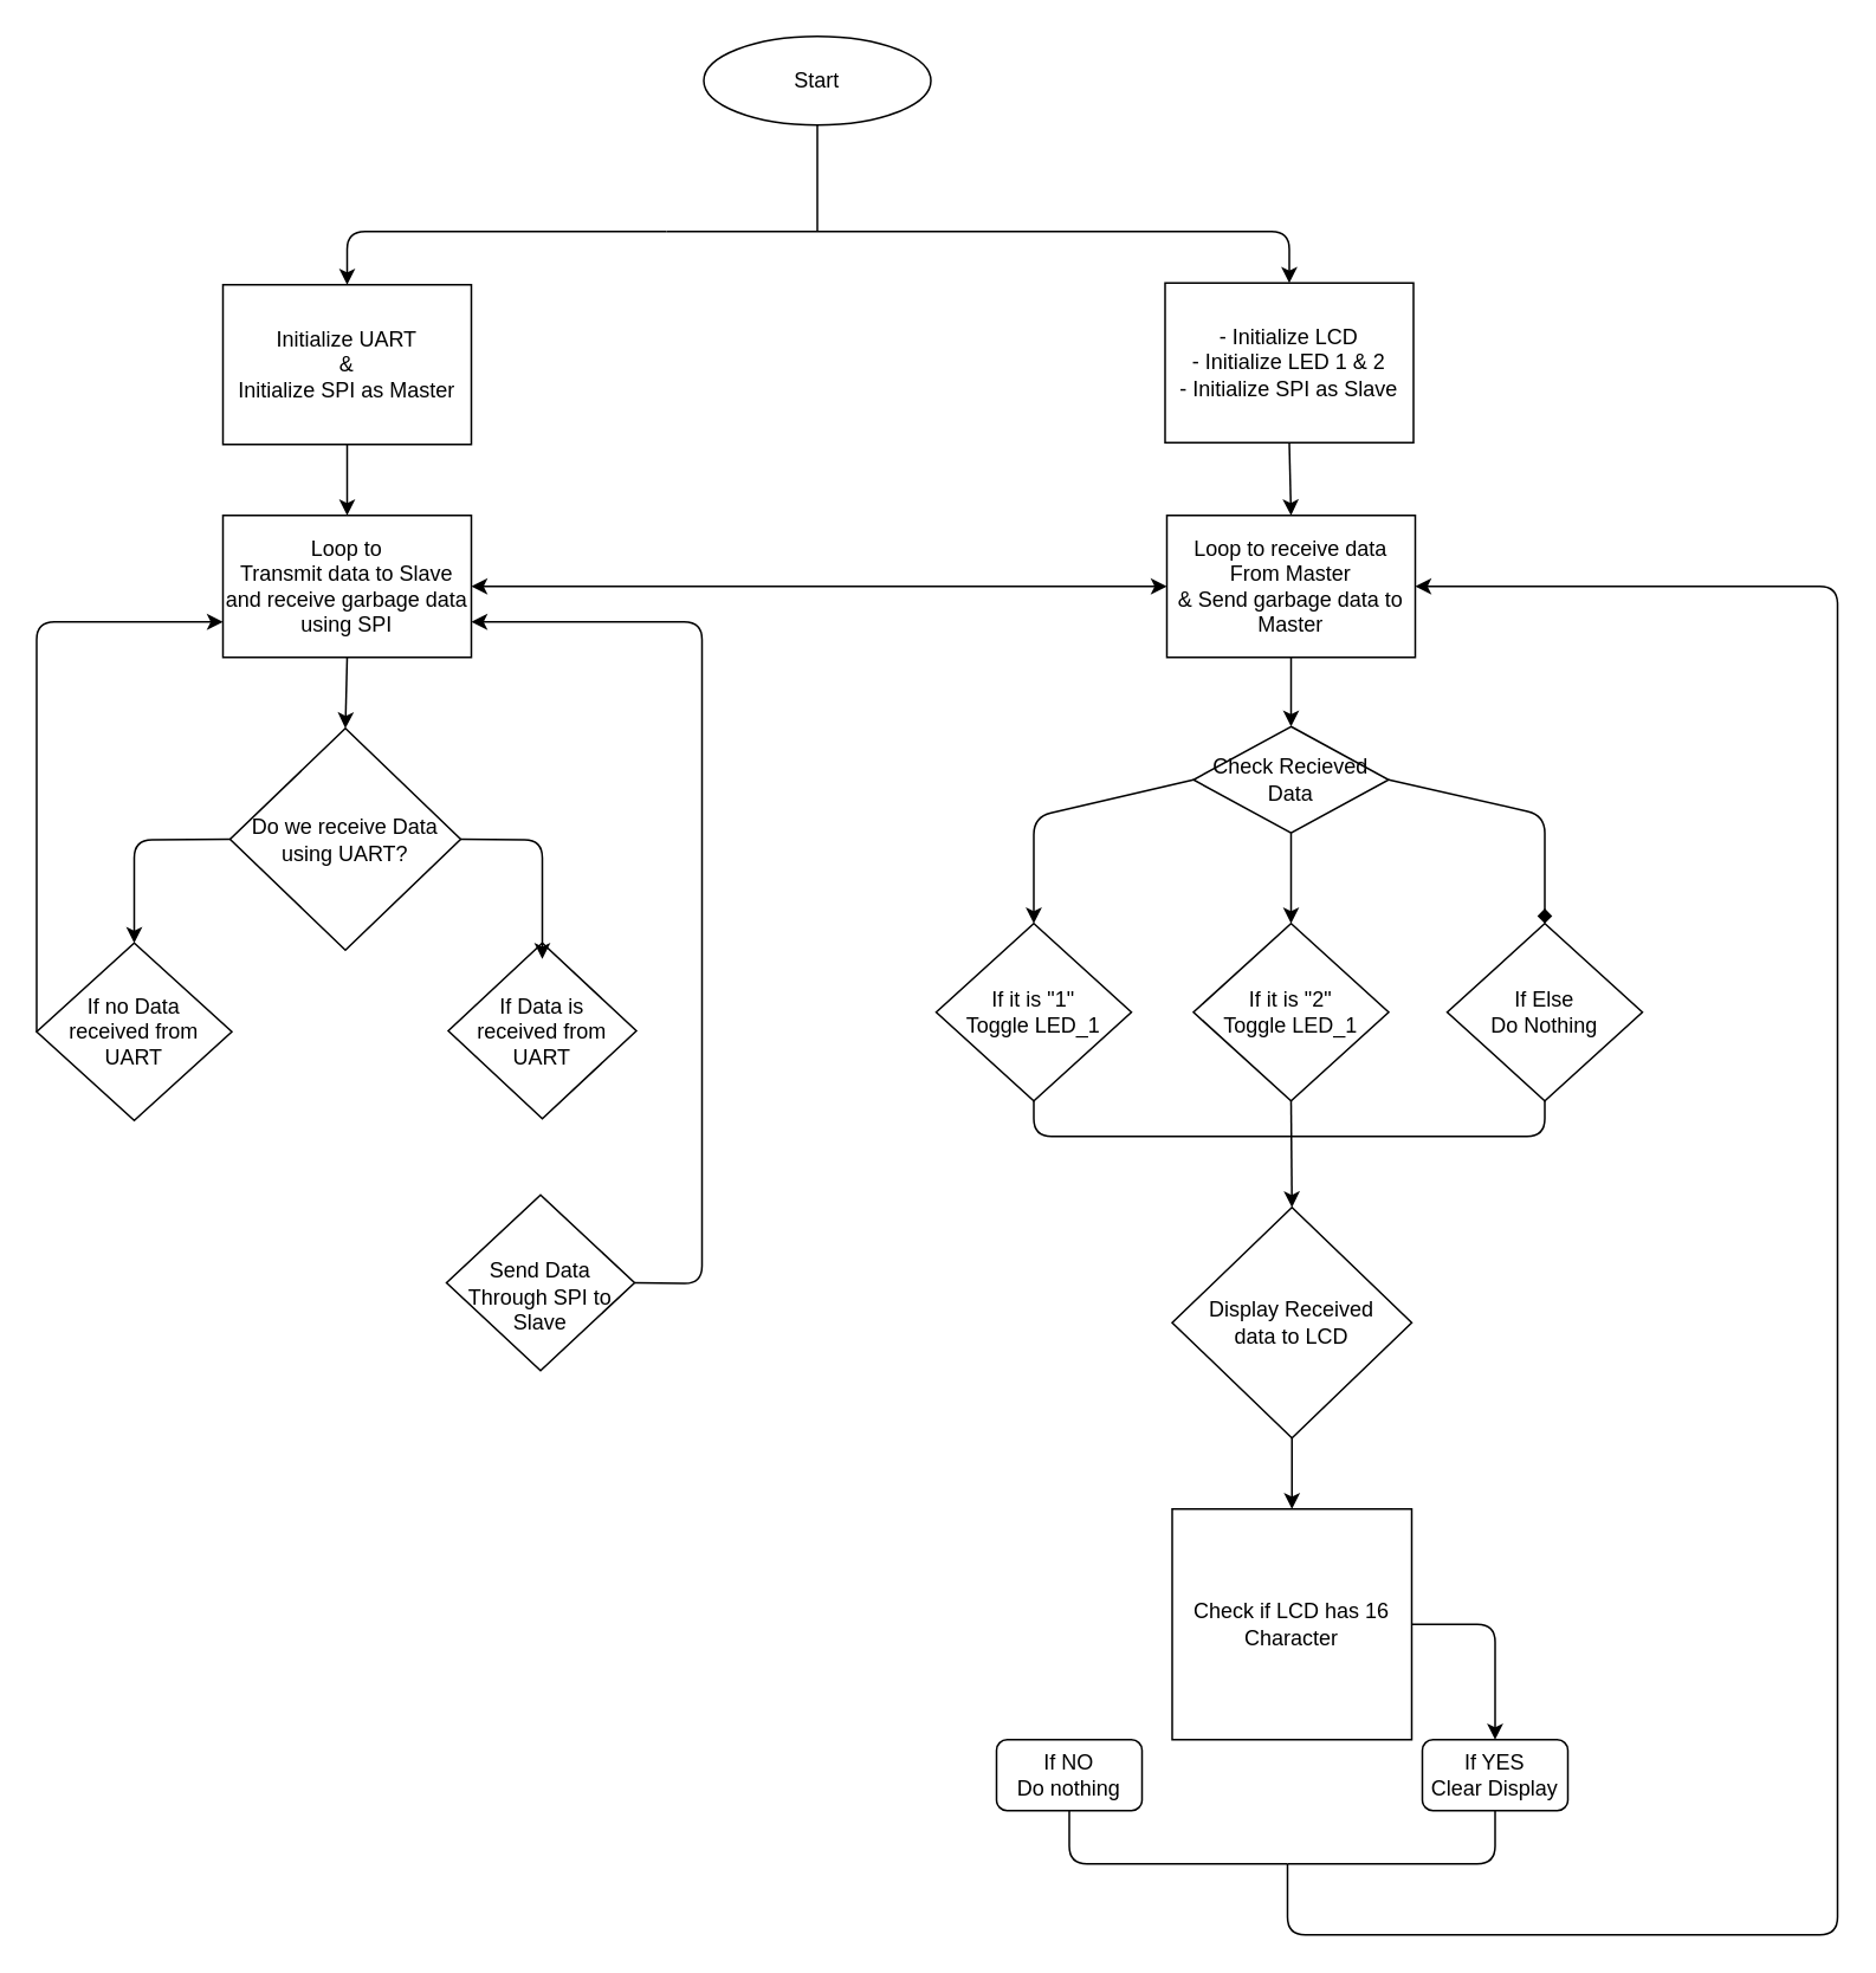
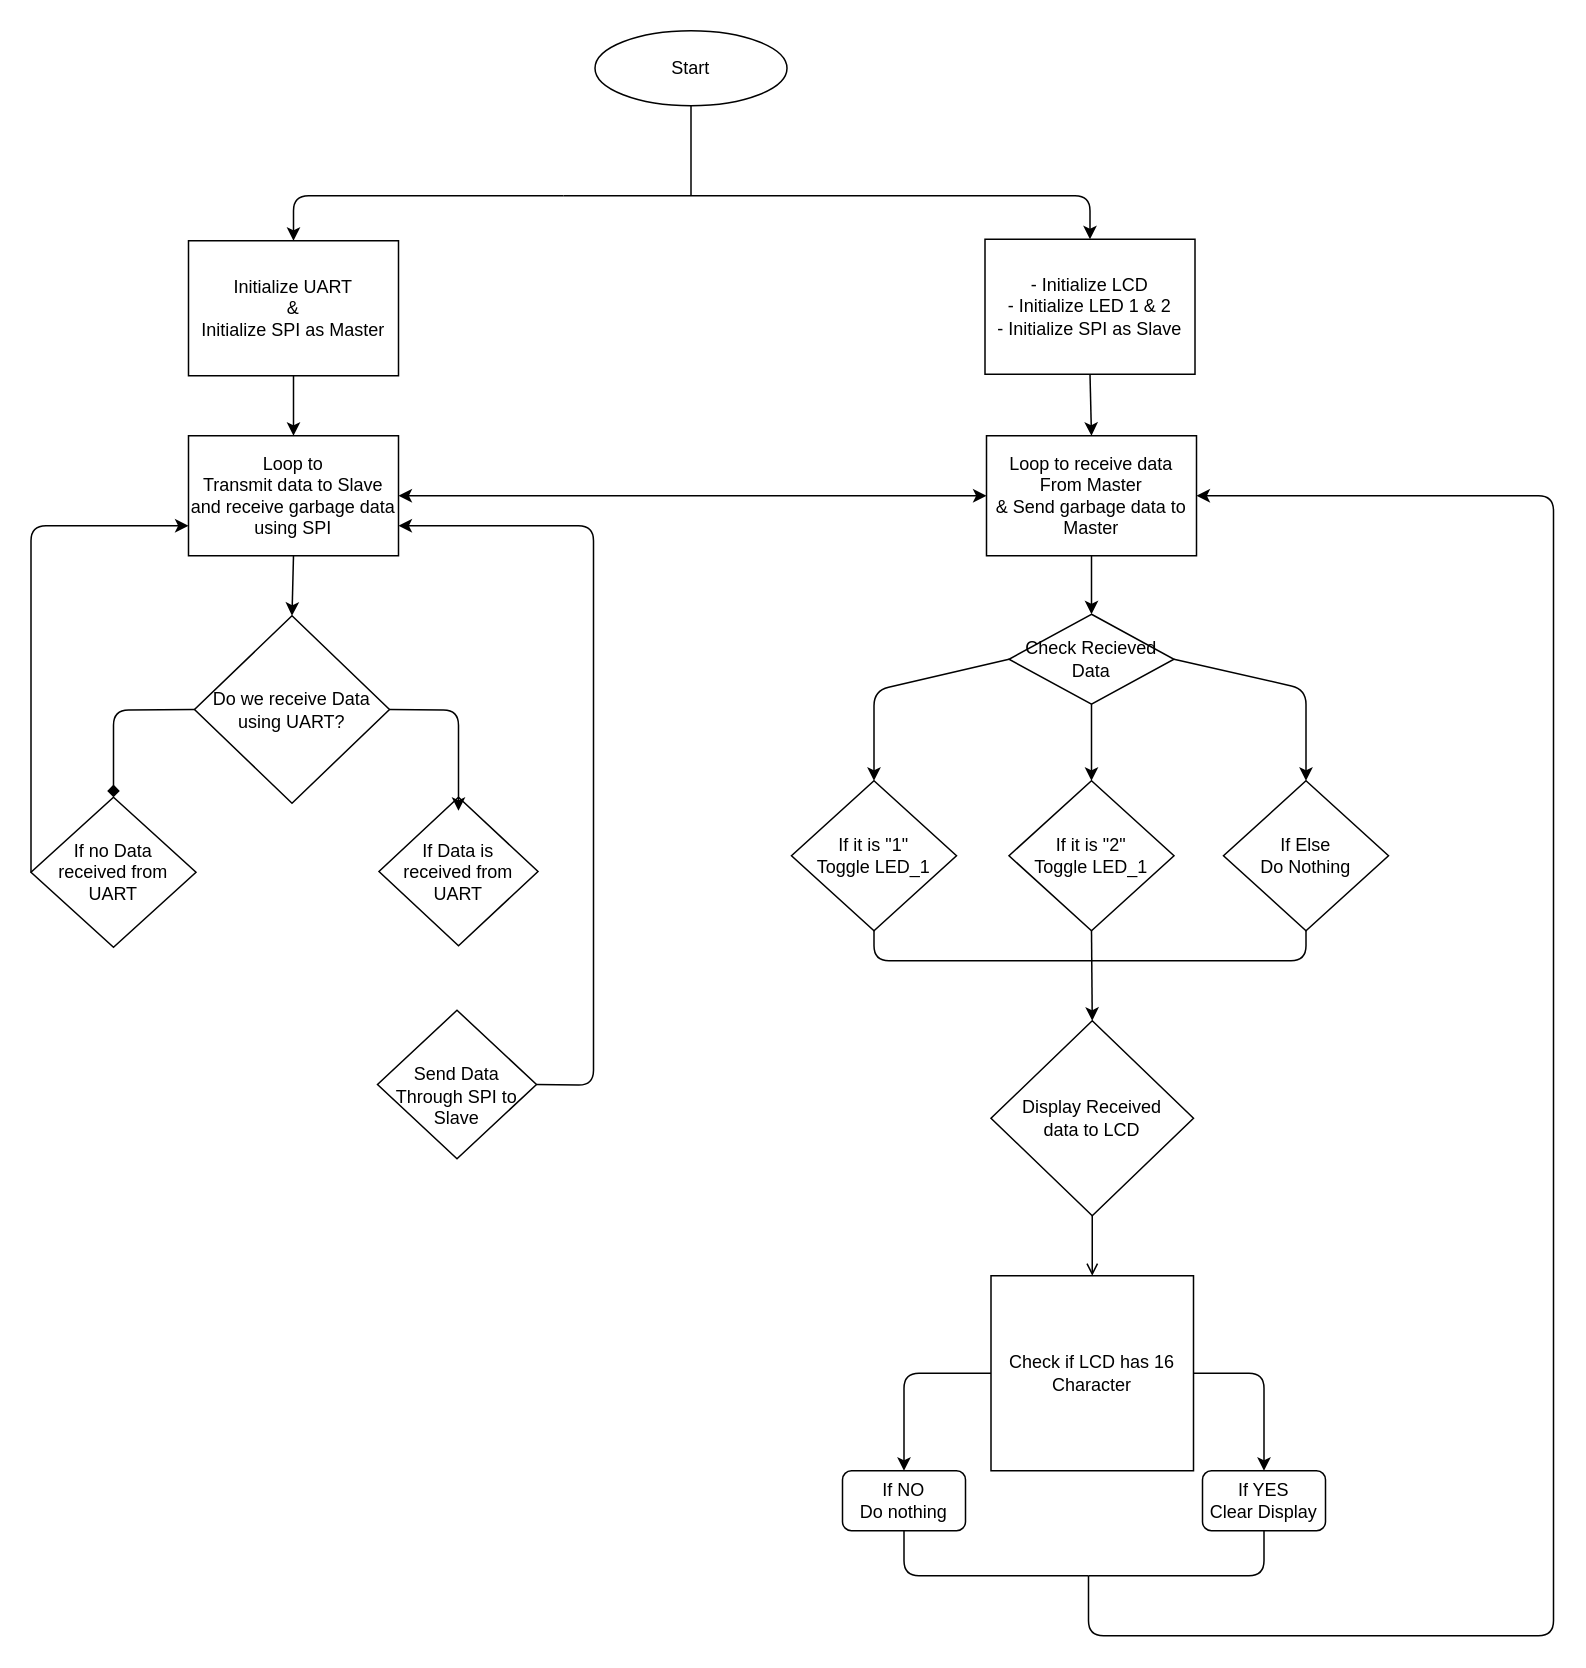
  <mxCell id="0" />
  <mxCell id="1" parent="0" />
  <mxCell id="2" value="Start" style="ellipse;whiteSpace=wrap;html=1;" parent="1" vertex="1"><mxGeometry x="396" y="20" width="128" height="50" as="geometry" /></mxCell>
  <mxCell id="3" value="Initialize UART&lt;br&gt;&amp;amp;&lt;br&gt;Initialize SPI as Master" style="rounded=0;whiteSpace=wrap;html=1;" parent="1" vertex="1"><mxGeometry x="125" y="160" width="140" height="90" as="geometry" /></mxCell>
  <mxCell id="4" value="&lt;span&gt;- Initialize LCD&lt;br&gt;&lt;/span&gt;- Initialize LED 1 &amp;amp; 2&lt;span&gt;&lt;br&gt;&lt;/span&gt;&lt;span&gt;- Initialize SPI as Slave&lt;br&gt;&lt;/span&gt;" style="rounded=0;whiteSpace=wrap;html=1;" parent="1" vertex="1"><mxGeometry x="656" y="159" width="140" height="90" as="geometry" /></mxCell>
  <mxCell id="5" value="Loop to&lt;br&gt;Transmit data to Slave and receive garbage data using SPI" style="rounded=0;whiteSpace=wrap;html=1;" parent="1" vertex="1"><mxGeometry x="125" y="290" width="140" height="80" as="geometry" /></mxCell>
  <mxCell id="6" value="Loop to receive data From Master&lt;br&gt;&amp;amp; Send garbage data to Master" style="rounded=0;whiteSpace=wrap;html=1;" parent="1" vertex="1"><mxGeometry x="657" y="290" width="140" height="80" as="geometry" /></mxCell>
  <mxCell id="7" value="Display Received&lt;br&gt;data to LCD" style="rhombus;whiteSpace=wrap;html=1;" parent="1" vertex="1"><mxGeometry x="660" y="680" width="135" height="130" as="geometry" /></mxCell>
  <mxCell id="8" value="Do we receive Data using UART?" style="rhombus;whiteSpace=wrap;html=1;" parent="1" vertex="1"><mxGeometry x="129" y="410" width="130" height="125" as="geometry" /></mxCell>
  <mxCell id="9" value="" style="endArrow=classic;html=1;entryX=0.5;entryY=0;entryDx=0;entryDy=0;exitX=0.5;exitY=1;exitDx=0;exitDy=0;" parent="1" source="5" target="8" edge="1"><mxGeometry width="50" height="50" relative="1" as="geometry"><mxPoint x="155" y="370" as="sourcePoint" /><mxPoint x="145" y="370" as="targetPoint" /><Array as="points" /></mxGeometry></mxCell>
  <mxCell id="10" value="" style="endArrow=classic;startArrow=classic;html=1;entryX=0;entryY=0.5;entryDx=0;entryDy=0;exitX=1;exitY=0.5;exitDx=0;exitDy=0;" parent="1" source="5" target="6" edge="1"><mxGeometry width="50" height="50" relative="1" as="geometry"><mxPoint x="255" y="300" as="sourcePoint" /><mxPoint x="295" y="250" as="targetPoint" /></mxGeometry></mxCell>
  <mxCell id="11" value="" style="endArrow=classic;html=1;entryX=0.5;entryY=0;entryDx=0;entryDy=0;" parent="1" target="4" edge="1"><mxGeometry width="50" height="50" relative="1" as="geometry"><mxPoint x="375" y="130" as="sourcePoint" /><mxPoint x="545" y="130" as="targetPoint" /><Array as="points"><mxPoint x="545" y="130" /><mxPoint x="726" y="130" /></Array></mxGeometry></mxCell>
  <mxCell id="12" value="" style="endArrow=none;html=1;entryX=0.5;entryY=1;entryDx=0;entryDy=0;" parent="1" target="2" edge="1"><mxGeometry width="50" height="50" relative="1" as="geometry"><mxPoint x="460" y="130" as="sourcePoint" /><mxPoint x="375" y="70" as="targetPoint" /><Array as="points" /></mxGeometry></mxCell>
  <mxCell id="13" value="" style="endArrow=classic;html=1;entryX=0.5;entryY=0;entryDx=0;entryDy=0;" parent="1" target="3" edge="1"><mxGeometry width="50" height="50" relative="1" as="geometry"><mxPoint x="375" y="130" as="sourcePoint" /><mxPoint x="485" y="200" as="targetPoint" /><Array as="points"><mxPoint x="195" y="130" /></Array></mxGeometry></mxCell>
  <mxCell id="14" value="" style="endArrow=classic;html=1;exitX=0.5;exitY=1;exitDx=0;exitDy=0;entryX=0.5;entryY=0;entryDx=0;entryDy=0;" parent="1" source="3" target="5" edge="1"><mxGeometry width="50" height="50" relative="1" as="geometry"><mxPoint x="435" y="250" as="sourcePoint" /><mxPoint x="485" y="200" as="targetPoint" /></mxGeometry></mxCell>
  <mxCell id="15" value="" style="endArrow=classic;html=1;exitX=0.5;exitY=1;exitDx=0;exitDy=0;entryX=0.5;entryY=0;entryDx=0;entryDy=0;" parent="1" source="4" target="6" edge="1"><mxGeometry width="50" height="50" relative="1" as="geometry"><mxPoint x="435" y="490" as="sourcePoint" /><mxPoint x="485" y="440" as="targetPoint" /></mxGeometry></mxCell>
  <mxCell id="16" value="Check if LCD has 16 Character" style="whiteSpace=wrap;html=1;rounded=0;" parent="1" vertex="1"><mxGeometry x="660" y="850" width="135" height="130" as="geometry" /></mxCell>
- <mxCell id="17" value="" style="endArrow=classic;html=1;exitX=0.5;exitY=1;exitDx=0;exitDy=0;entryX=0.5;entryY=0;entryDx=0;entryDy=0;" parent="1" source="7" target="16" edge="1"><mxGeometry width="50" height="50" relative="1" as="geometry"><mxPoint x="635" y="850" as="sourcePoint" /><mxPoint x="685" y="800" as="targetPoint" /></mxGeometry></mxCell>
+ <mxCell id="17" value="" style="endArrow=open;html=1;exitX=0.5;exitY=1;exitDx=0;exitDy=0;entryX=0.5;entryY=0;entryDx=0;entryDy=0;" parent="1" source="7" target="16" edge="1"><mxGeometry width="50" height="50" relative="1" as="geometry"><mxPoint x="635" y="850" as="sourcePoint" /><mxPoint x="685" y="800" as="targetPoint" /></mxGeometry></mxCell>
+ <mxCell id="18" value="" style="endArrow=classic;html=1;exitX=0;exitY=0.5;exitDx=0;exitDy=0;entryX=0.5;entryY=0;entryDx=0;entryDy=0;" parent="1" source="16" target="20" edge="1"><mxGeometry width="50" height="50" relative="1" as="geometry"><mxPoint x="702" y="850" as="sourcePoint" /><mxPoint x="602" y="970" as="targetPoint" /><Array as="points"><mxPoint x="602" y="915" /></Array></mxGeometry></mxCell>
  <mxCell id="19" value="" style="endArrow=classic;html=1;exitX=1;exitY=0.5;exitDx=0;exitDy=0;entryX=0.5;entryY=0;entryDx=0;entryDy=0;" parent="1" source="16" target="21" edge="1"><mxGeometry width="50" height="50" relative="1" as="geometry"><mxPoint x="670" y="925" as="sourcePoint" /><mxPoint x="842" y="970" as="targetPoint" /><Array as="points"><mxPoint x="842" y="915" /></Array></mxGeometry></mxCell>
  <mxCell id="20" value="If NO&lt;br&gt;Do nothing" style="rounded=1;whiteSpace=wrap;html=1;" parent="1" vertex="1"><mxGeometry x="561" y="980" width="82" height="40" as="geometry" /></mxCell>
  <mxCell id="21" value="If YES&lt;br&gt;Clear Display" style="rounded=1;whiteSpace=wrap;html=1;" parent="1" vertex="1"><mxGeometry x="801" y="980" width="82" height="40" as="geometry" /></mxCell>
  <mxCell id="22" value="If it is &quot;1&quot;&lt;br&gt;Toggle LED_1" style="rhombus;whiteSpace=wrap;html=1;" parent="1" vertex="1"><mxGeometry x="527" y="520" width="110" height="100" as="geometry" /></mxCell>
  <mxCell id="23" value="Check Recieved&lt;br&gt;Data" style="rhombus;whiteSpace=wrap;html=1;" parent="1" vertex="1"><mxGeometry x="672" y="409" width="110" height="60" as="geometry" /></mxCell>
  <mxCell id="24" value="If it is &quot;2&quot;&lt;br&gt;Toggle LED_1" style="rhombus;whiteSpace=wrap;html=1;" parent="1" vertex="1"><mxGeometry x="672" y="520" width="110" height="100" as="geometry" /></mxCell>
  <mxCell id="25" value="" style="endArrow=classic;html=1;entryX=0.5;entryY=0;entryDx=0;entryDy=0;exitX=0;exitY=0.5;exitDx=0;exitDy=0;" parent="1" source="23" target="22" edge="1"><mxGeometry width="50" height="50" relative="1" as="geometry"><mxPoint x="665" y="460" as="sourcePoint" /><mxPoint x="580" y="480" as="targetPoint" /><Array as="points"><mxPoint x="582" y="460" /></Array></mxGeometry></mxCell>
  <mxCell id="26" value="If Data is&lt;br&gt;received from&lt;br&gt;UART" style="rhombus;whiteSpace=wrap;html=1;" parent="1" vertex="1"><mxGeometry x="252" y="531" width="106" height="99" as="geometry" /></mxCell>
  <mxCell id="27" value="If no Data&lt;br&gt;received from UART" style="rhombus;whiteSpace=wrap;html=1;" parent="1" vertex="1"><mxGeometry x="20" y="531" width="110" height="100" as="geometry" /></mxCell>
  <mxCell id="28" value="&lt;br&gt;Send Data Through SPI to Slave" style="rhombus;whiteSpace=wrap;html=1;" parent="1" vertex="1"><mxGeometry x="251" y="673" width="106" height="99" as="geometry" /></mxCell>
  <mxCell id="29" value="" style="endArrow=classic;html=1;exitX=0;exitY=0.5;exitDx=0;exitDy=0;entryX=0;entryY=0.75;entryDx=0;entryDy=0;" parent="1" edge="1"><mxGeometry width="50" height="50" relative="1" as="geometry"><mxPoint x="20" y="581" as="sourcePoint" /><mxPoint x="125" y="350" as="targetPoint" /><Array as="points"><mxPoint x="20" y="350" /></Array></mxGeometry></mxCell>
- <mxCell id="30" value="" style="endArrow=classic;html=1;exitX=0;exitY=0.5;exitDx=0;exitDy=0;entryX=0.5;entryY=0;entryDx=0;entryDy=0;" parent="1" source="8" target="27" edge="1"><mxGeometry width="50" height="50" relative="1" as="geometry"><mxPoint x="605" y="500" as="sourcePoint" /><mxPoint x="75" y="510" as="targetPoint" /><Array as="points"><mxPoint x="75" y="473" /></Array></mxGeometry></mxCell>
+ <mxCell id="30" value="" style="endArrow=diamond;html=1;exitX=0;exitY=0.5;exitDx=0;exitDy=0;entryX=0.5;entryY=0;entryDx=0;entryDy=0;" parent="1" source="8" target="27" edge="1"><mxGeometry width="50" height="50" relative="1" as="geometry"><mxPoint x="605" y="500" as="sourcePoint" /><mxPoint x="75" y="510" as="targetPoint" /><Array as="points"><mxPoint x="75" y="473" /></Array></mxGeometry></mxCell>
  <mxCell id="31" value="" style="endArrow=classic;html=1;exitX=1;exitY=0.5;exitDx=0;exitDy=0;entryX=0.5;entryY=0.091;entryDx=0;entryDy=0;entryPerimeter=0;" parent="1" source="8" target="26" edge="1"><mxGeometry width="50" height="50" relative="1" as="geometry"><mxPoint x="605" y="500" as="sourcePoint" /><mxPoint x="355" y="510" as="targetPoint" /><Array as="points"><mxPoint x="305" y="473" /></Array></mxGeometry></mxCell>
  <mxCell id="32" value="" style="endArrow=classic;html=1;exitX=1;exitY=0.5;exitDx=0;exitDy=0;entryX=1;entryY=0.75;entryDx=0;entryDy=0;" parent="1" source="28" target="5" edge="1"><mxGeometry width="50" height="50" relative="1" as="geometry"><mxPoint x="605" y="500" as="sourcePoint" /><mxPoint x="655" y="450" as="targetPoint" /><Array as="points"><mxPoint x="395" y="723" /><mxPoint x="395" y="350" /></Array></mxGeometry></mxCell>
  <mxCell id="33" value="" style="endArrow=none;html=1;exitX=0.5;exitY=1;exitDx=0;exitDy=0;entryX=0.5;entryY=1;entryDx=0;entryDy=0;" parent="1" source="22" target="35" edge="1"><mxGeometry width="50" height="50" relative="1" as="geometry"><mxPoint x="577" y="630" as="sourcePoint" /><mxPoint x="735" y="640" as="targetPoint" /><Array as="points"><mxPoint x="582" y="640" /><mxPoint x="870" y="640" /></Array></mxGeometry></mxCell>
  <mxCell id="34" value="" style="endArrow=classic;html=1;entryX=0.5;entryY=0;entryDx=0;entryDy=0;exitX=0.5;exitY=1;exitDx=0;exitDy=0;" parent="1" source="24" target="7" edge="1"><mxGeometry width="50" height="50" relative="1" as="geometry"><mxPoint x="728" y="650" as="sourcePoint" /><mxPoint x="655" y="810" as="targetPoint" /></mxGeometry></mxCell>
  <mxCell id="35" value="If Else&lt;br&gt;Do Nothing" style="rhombus;whiteSpace=wrap;html=1;" parent="1" vertex="1"><mxGeometry x="815" y="520" width="110" height="100" as="geometry" /></mxCell>
  <mxCell id="36" value="" style="endArrow=classic;html=1;exitX=0.5;exitY=1;exitDx=0;exitDy=0;entryX=0.5;entryY=0;entryDx=0;entryDy=0;" parent="1" source="23" target="24" edge="1"><mxGeometry width="50" height="50" relative="1" as="geometry"><mxPoint x="783.232" y="533.029" as="sourcePoint" /><mxPoint x="795" y="531" as="targetPoint" /></mxGeometry></mxCell>
- <mxCell id="37" value="" style="endArrow=diamond;html=1;exitX=1;exitY=0.5;exitDx=0;exitDy=0;entryX=0.5;entryY=0;entryDx=0;entryDy=0;" parent="1" source="23" target="35" edge="1"><mxGeometry width="50" height="50" relative="1" as="geometry"><mxPoint x="735" y="460" as="sourcePoint" /><mxPoint x="845" y="517" as="targetPoint" /><Array as="points"><mxPoint x="870" y="459" /></Array></mxGeometry></mxCell>
+ <mxCell id="37" value="" style="endArrow=classic;html=1;exitX=1;exitY=0.5;exitDx=0;exitDy=0;entryX=0.5;entryY=0;entryDx=0;entryDy=0;" parent="1" source="23" target="35" edge="1"><mxGeometry width="50" height="50" relative="1" as="geometry"><mxPoint x="735" y="460" as="sourcePoint" /><mxPoint x="845" y="517" as="targetPoint" /><Array as="points"><mxPoint x="870" y="459" /></Array></mxGeometry></mxCell>
  <mxCell id="38" value="" style="endArrow=none;html=1;exitX=0.5;exitY=1;exitDx=0;exitDy=0;" parent="1" source="20" edge="1"><mxGeometry width="50" height="50" relative="1" as="geometry"><mxPoint x="625" y="1040" as="sourcePoint" /><mxPoint x="725" y="1050" as="targetPoint" /><Array as="points"><mxPoint x="602" y="1050" /></Array></mxGeometry></mxCell>
  <mxCell id="39" value="" style="endArrow=none;html=1;exitX=0.5;exitY=1;exitDx=0;exitDy=0;" parent="1" source="21" edge="1"><mxGeometry width="50" height="50" relative="1" as="geometry"><mxPoint x="845" y="1010" as="sourcePoint" /><mxPoint x="725" y="1050" as="targetPoint" /><Array as="points"><mxPoint x="842" y="1050" /></Array></mxGeometry></mxCell>
  <mxCell id="40" value="" style="endArrow=classic;html=1;entryX=1;entryY=0.5;entryDx=0;entryDy=0;" parent="1" target="6" edge="1"><mxGeometry width="50" height="50" relative="1" as="geometry"><mxPoint x="725" y="1050" as="sourcePoint" /><mxPoint x="1035" y="310" as="targetPoint" /><Array as="points"><mxPoint x="725" y="1090" /><mxPoint x="1035" y="1090" /><mxPoint x="1035" y="330" /></Array></mxGeometry></mxCell>
  <mxCell id="41" value="" style="endArrow=classic;html=1;entryX=0.5;entryY=0;entryDx=0;entryDy=0;exitX=0.5;exitY=1;exitDx=0;exitDy=0;" parent="1" source="6" target="23" edge="1"><mxGeometry width="50" height="50" relative="1" as="geometry"><mxPoint x="727" y="380" as="sourcePoint" /><mxPoint x="645" y="540" as="targetPoint" /></mxGeometry></mxCell>
